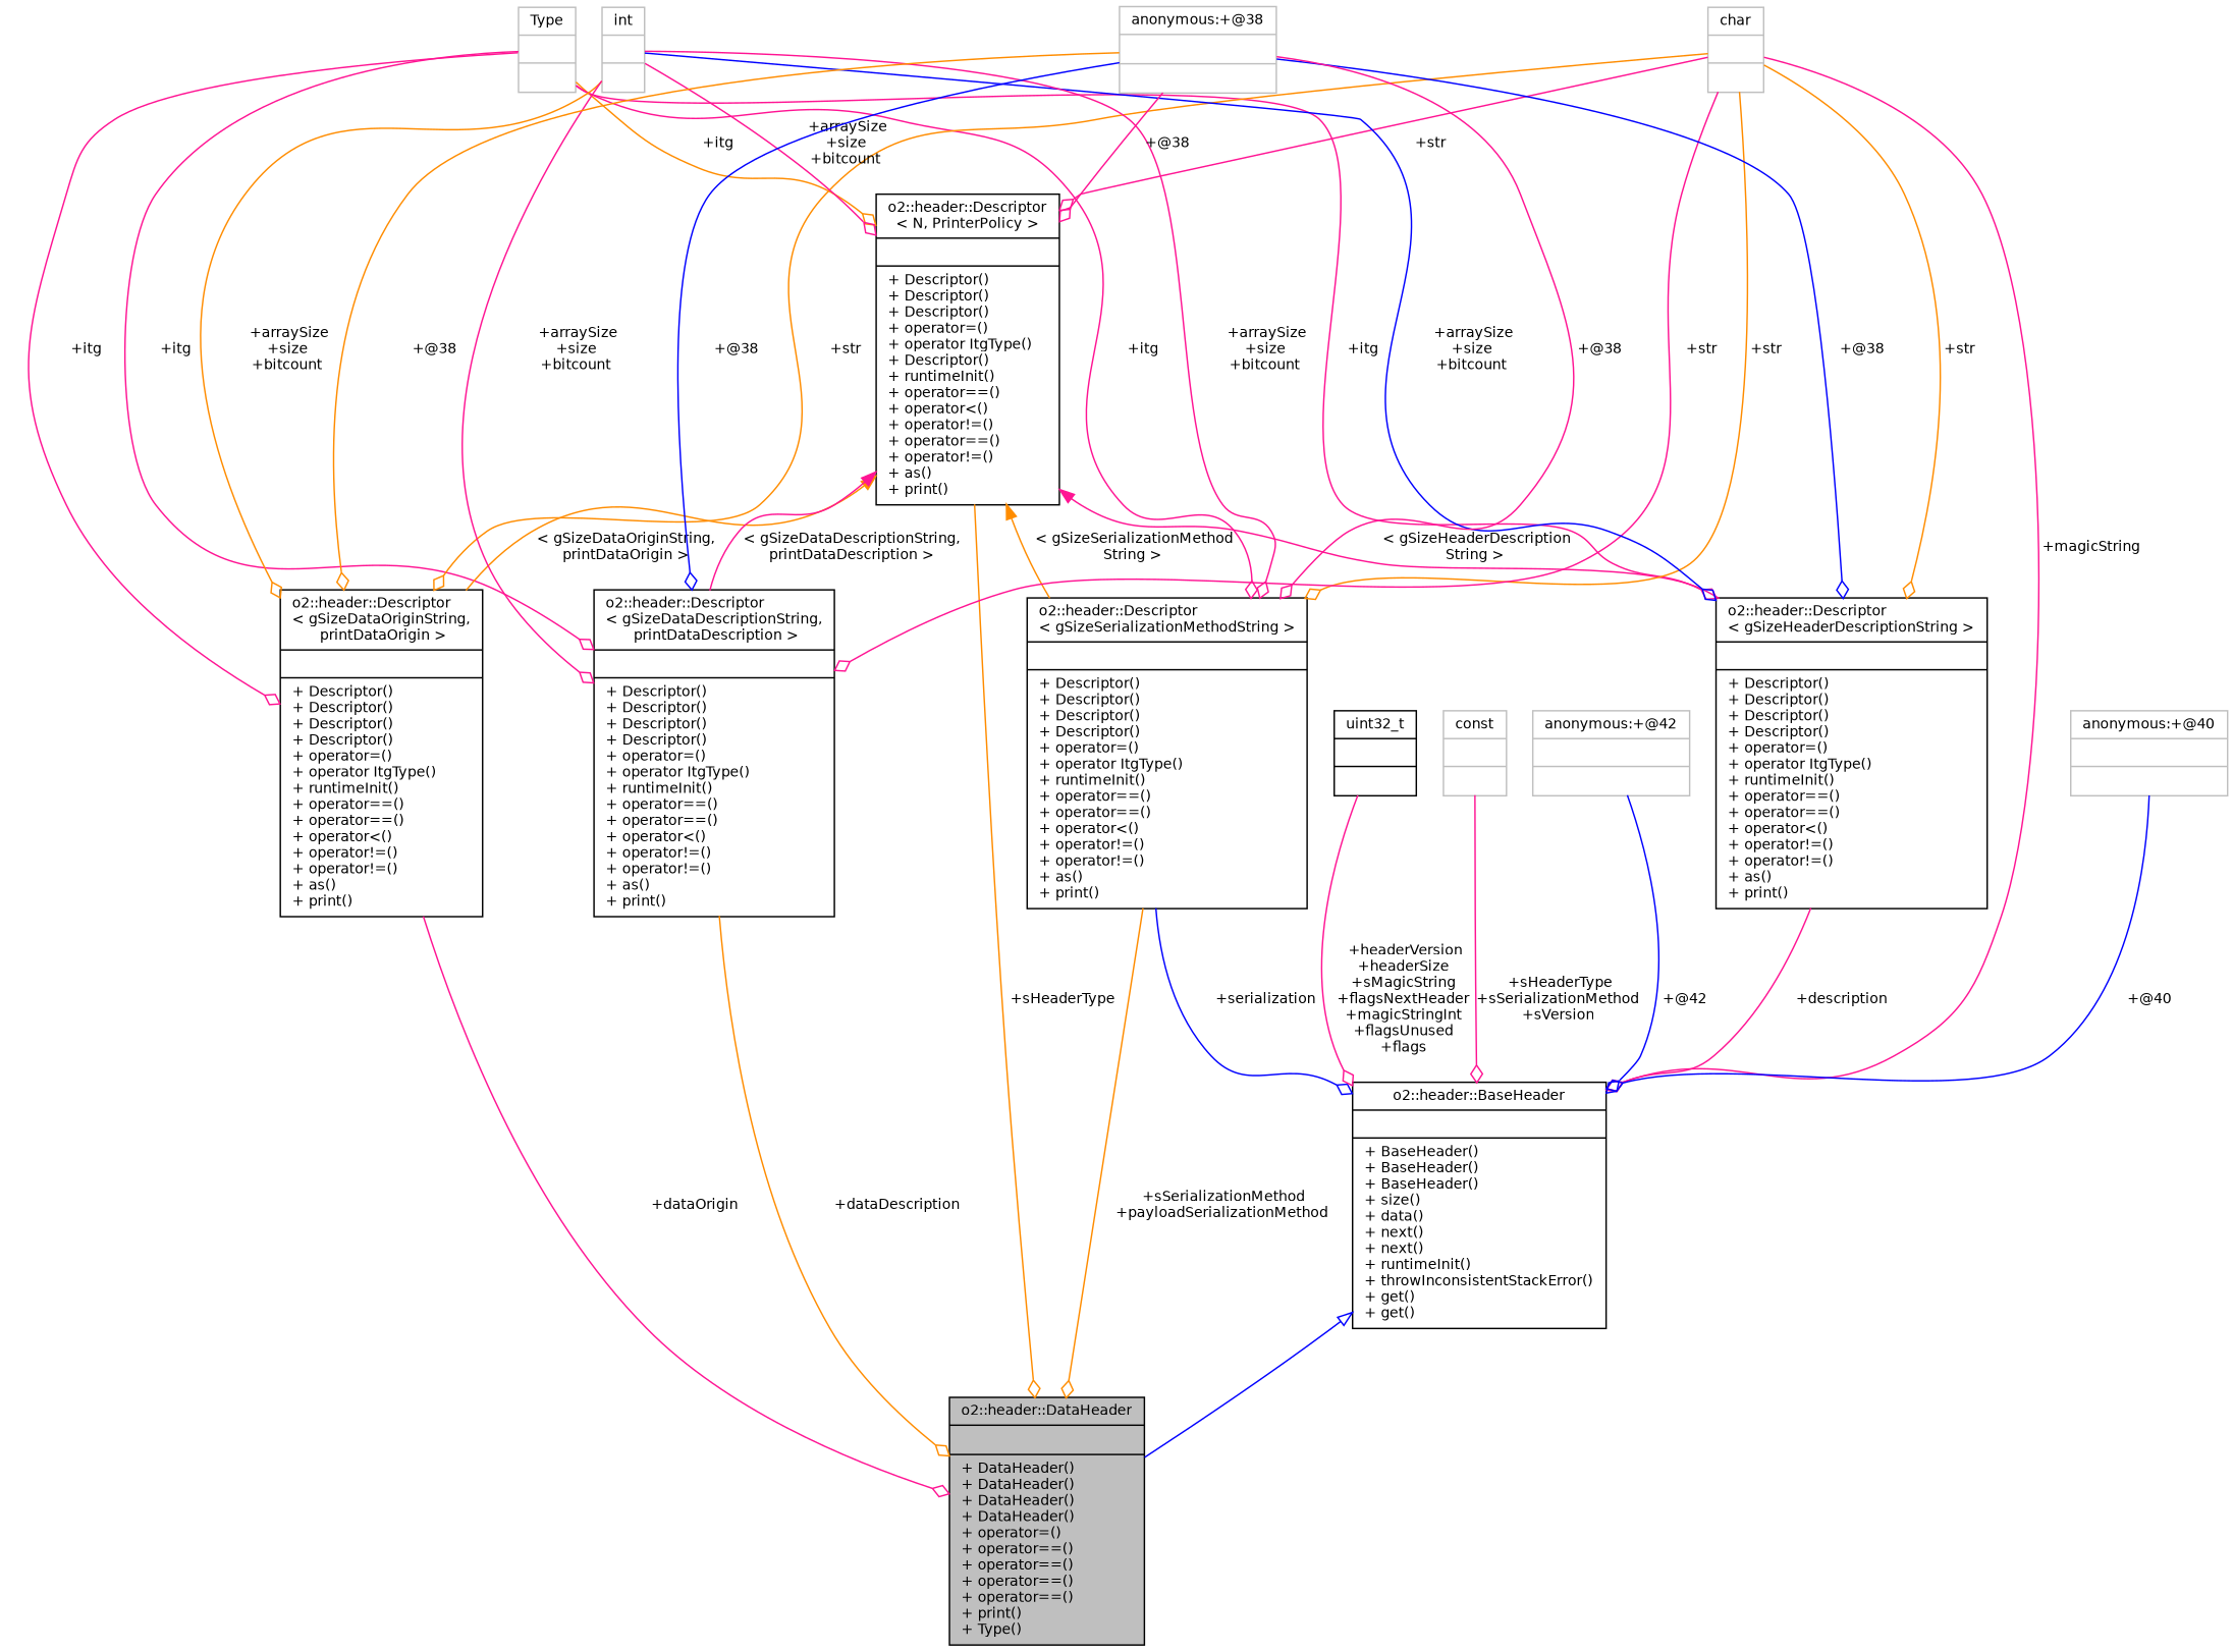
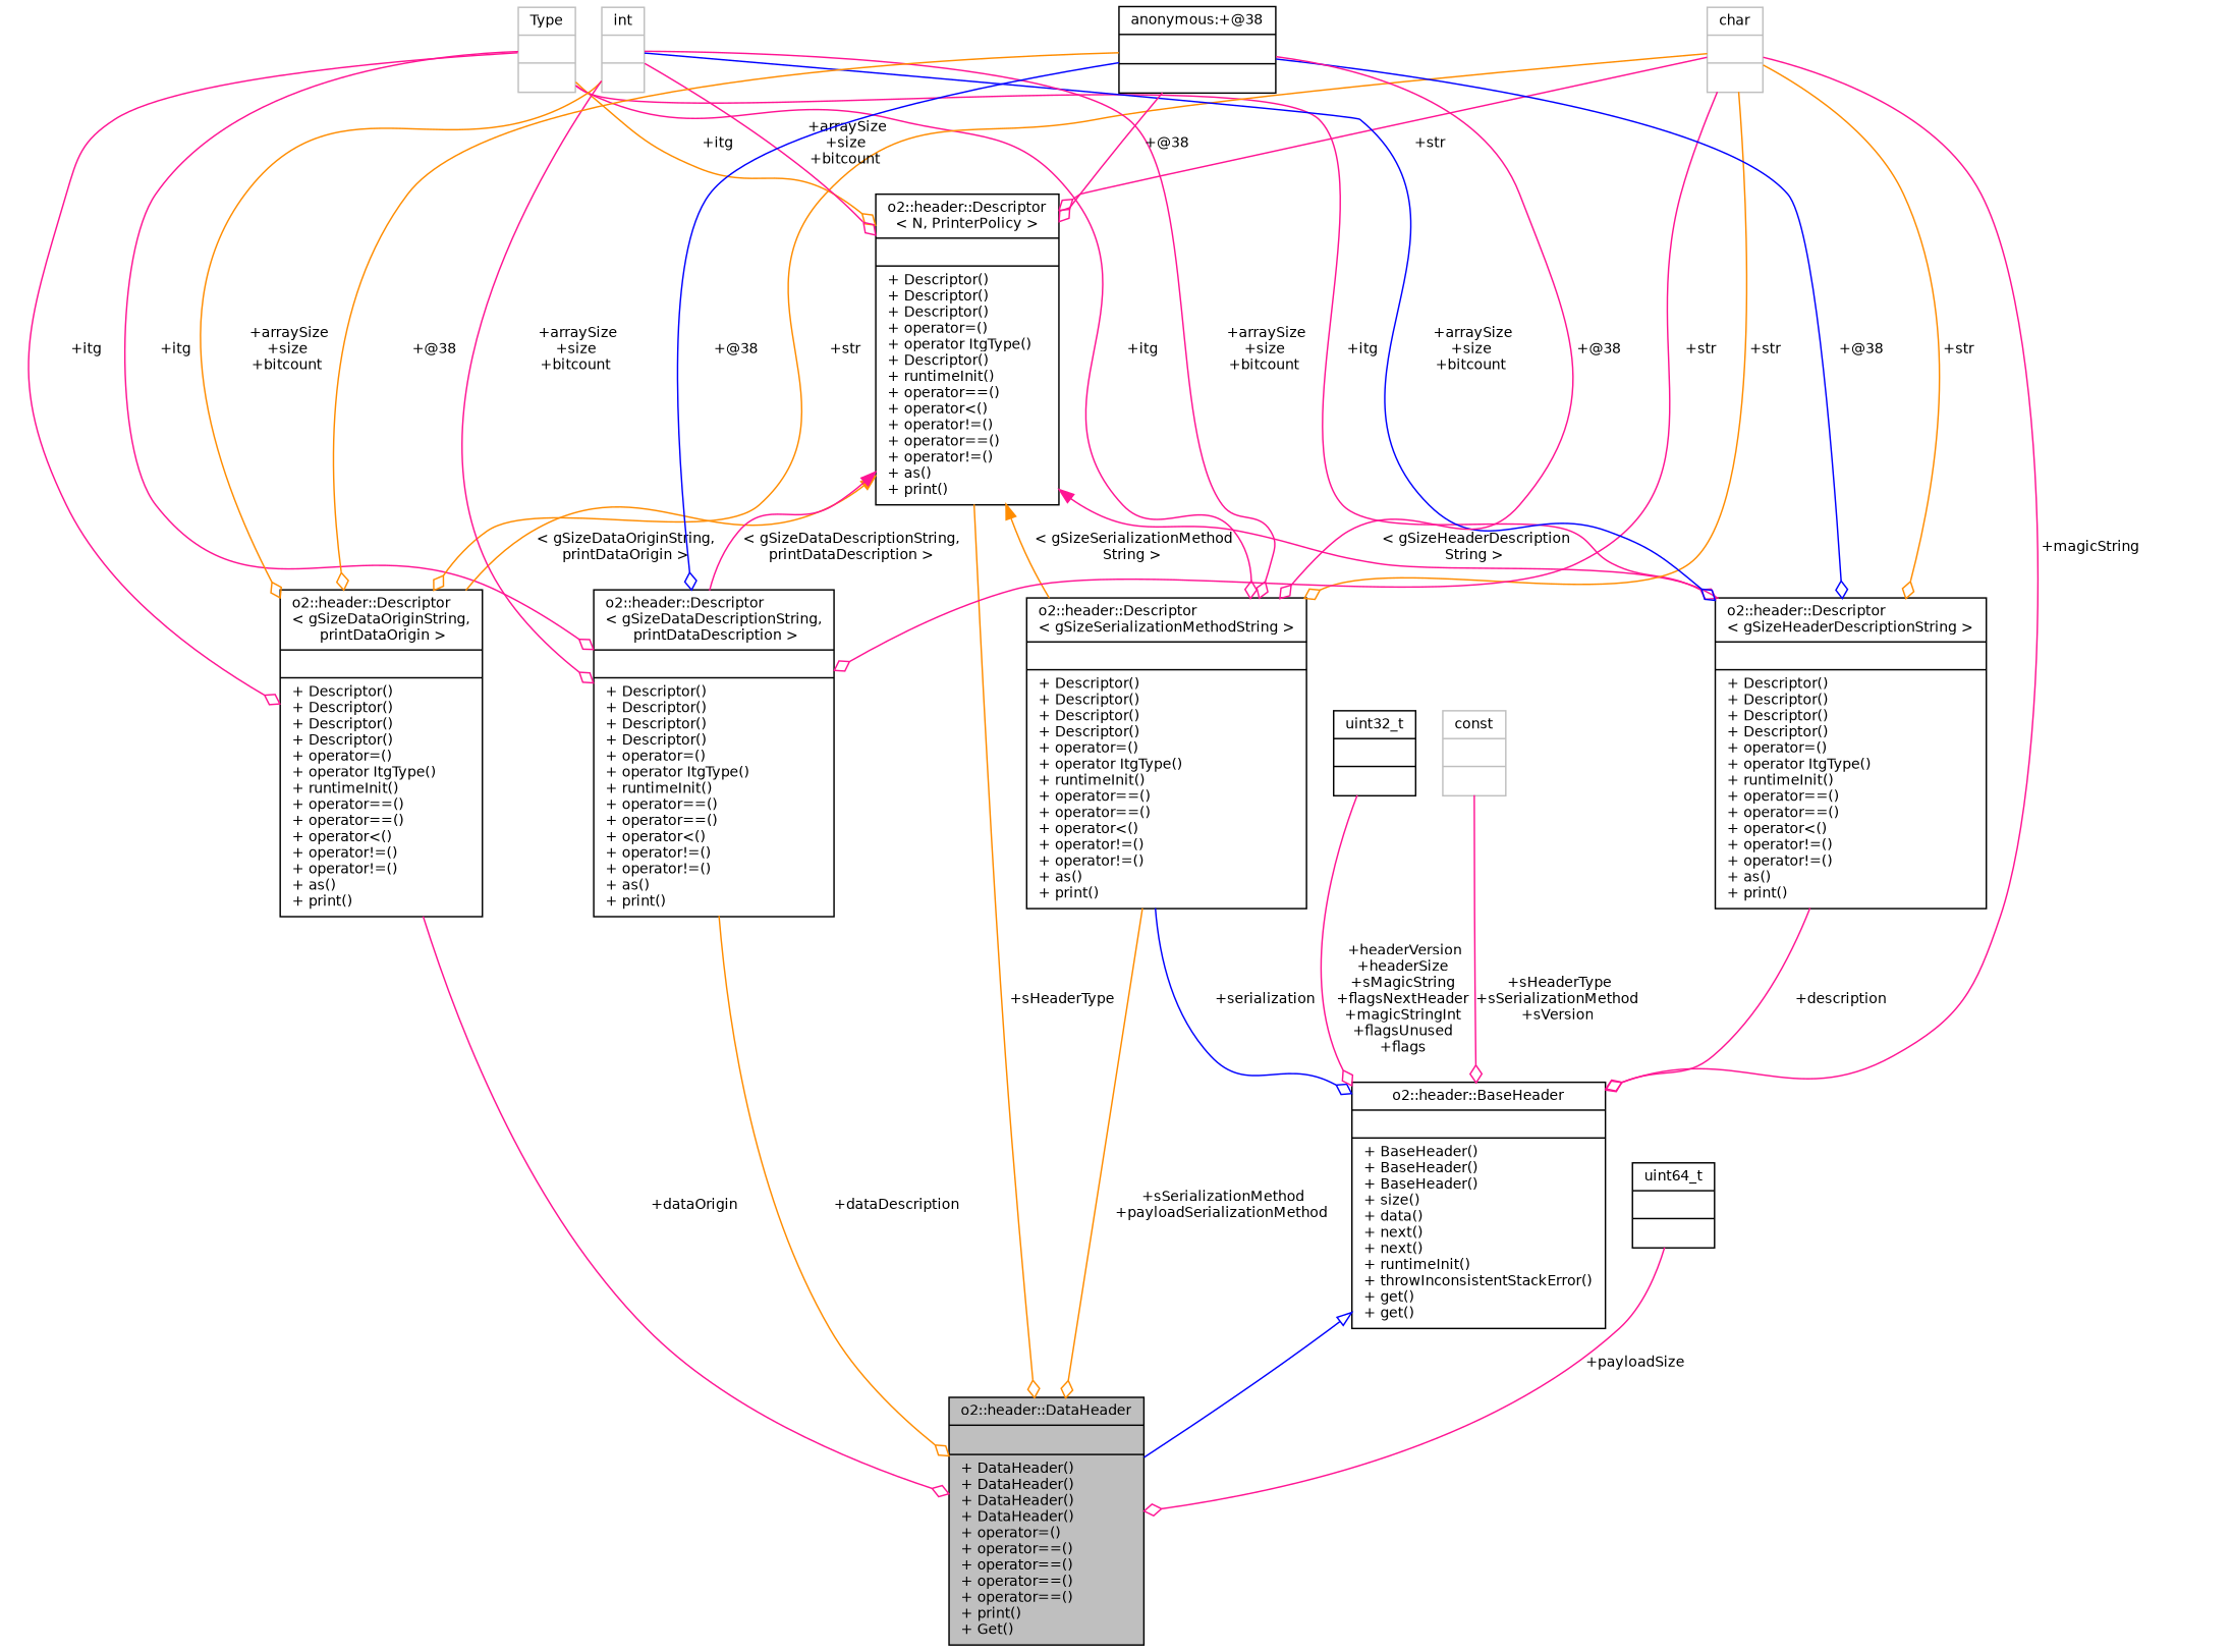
  digraph {
    node [color=black fontname=Helvetica fontsize=10 shape=record]
    edge [color=deeppink fontname=Helvetica fontsize=10 labelfontname=Helvetica labelfontsize=10 style=solid arrowhead=odiamond]
-   n1 [fillcolor=grey75 fontcolor=black height=0.2 label="{o2::header::DataHeader\n||+ DataHeader()\l+ DataHeader()\l+ DataHeader()\l+ DataHeader()\l+ operator=()\l+ operator==()\l+ operator==()\l+ operator==()\l+ operator==()\l+ print()\l+ Type()\l}" style=filled width=0.4]
+   n1 [fillcolor=grey75 fontcolor=black height=0.2 label="{o2::header::DataHeader\n||+ DataHeader()\l+ DataHeader()\l+ DataHeader()\l+ DataHeader()\l+ operator=()\l+ operator==()\l+ operator==()\l+ operator==()\l+ operator==()\l+ print()\l+ Get()\l}" style=filled width=0.4]
    n2 [height=0.2 label="{o2::header::BaseHeader\n||+ BaseHeader()\l+ BaseHeader()\l+ BaseHeader()\l+ size()\l+ data()\l+ next()\l+ next()\l+ runtimeInit()\l+ throwInconsistentStackError()\l+ get()\l+ get()\l}" width=0.4]
    n3 [height=0.2 label="{o2::header::Descriptor\l\< gSizeHeaderDescriptionString \>\n||+ Descriptor()\l+ Descriptor()\l+ Descriptor()\l+ Descriptor()\l+ operator=()\l+ operator ItgType()\l+ runtimeInit()\l+ operator==()\l+ operator==()\l+ operator\<()\l+ operator!=()\l+ operator!=()\l+ as()\l+ print()\l}" width=0.4]
    n4 [color=grey75 height=0.2 label="{Type\n||}" width=0.4]
    n5 [height=0.2 label="{o2::header::Descriptor\l\< N, PrinterPolicy \>\n||+ Descriptor()\l+ Descriptor()\l+ Descriptor()\l+ operator=()\l+ operator ItgType()\l+ Descriptor()\l+ runtimeInit()\l+ operator==()\l+ operator\<()\l+ operator!=()\l+ operator==()\l+ operator!=()\l+ as()\l+ print()\l}" width=0.4]
    n6 [height=0.2 label="{o2::header::Descriptor\l\< gSizeSerializationMethodString \>\n||+ Descriptor()\l+ Descriptor()\l+ Descriptor()\l+ Descriptor()\l+ operator=()\l+ operator ItgType()\l+ runtimeInit()\l+ operator==()\l+ operator==()\l+ operator\<()\l+ operator!=()\l+ operator!=()\l+ as()\l+ print()\l}" width=0.4]
    n7 [height=0.2 label="{o2::header::Descriptor\l\< gSizeDataOriginString,\l printDataOrigin \>\n||+ Descriptor()\l+ Descriptor()\l+ Descriptor()\l+ Descriptor()\l+ operator=()\l+ operator ItgType()\l+ runtimeInit()\l+ operator==()\l+ operator==()\l+ operator\<()\l+ operator!=()\l+ operator!=()\l+ as()\l+ print()\l}" width=0.4]
    n8 [height=0.2 label="{o2::header::Descriptor\l\< gSizeDataDescriptionString,\l printDataDescription \>\n||+ Descriptor()\l+ Descriptor()\l+ Descriptor()\l+ Descriptor()\l+ operator=()\l+ operator ItgType()\l+ runtimeInit()\l+ operator==()\l+ operator==()\l+ operator\<()\l+ operator!=()\l+ operator!=()\l+ as()\l+ print()\l}" width=0.4]
    n9 [color=grey75 height=0.2 label="{char\n||}" width=0.4]
    n10 [color=grey75 height=0.2 label="{int\n||}" width=0.4]
-   n11 [color=grey75 height=0.2 label="{anonymous:+@38\n||}" width=0.4]
-   n12 [color=grey75 height=0.2 label="{anonymous:+@40\n||}" width=0.4]
+   n11 [height=0.2 label="{anonymous:+@38\n||}" width=0.4]
    n13 [height=0.2 label="{uint32_t\n||}" width=0.4]
    n14 [color=grey75 height=0.2 label="{const\n||}" width=0.4]
-   n15 [color=grey75 height=0.2 label="{anonymous:+@42\n||}" width=0.4]
+   n16 [height=0.2 label="{uint64_t\n||}" width=0.4]
    n2 -> n1 [arrowtail=onormal color=blue dir=back arrowhead=""]
    n3 -> n2 [label=" +description"]
    n4 -> n3 [label=" +itg"]
    n4 -> n5 [color=darkorange label=" +itg"]
    n4 -> n6 [label=" +itg"]
    n4 -> n7 [label=" +itg"]
    n4 -> n8 [label=" +itg"]
    n5 -> n1 [color=darkorange label=" +sHeaderType"]
    n5 -> n3 [dir=back label=" \< gSizeHeaderDescription\lString \>" arrowhead=""]
    n5 -> n6 [color=darkorange dir=back label=" \< gSizeSerializationMethod\lString \>" arrowhead=""]
    n5 -> n7 [color=darkorange dir=back label=" \< gSizeDataOriginString,\l printDataOrigin \>" arrowhead=""]
    n5 -> n8 [dir=back label=" \< gSizeDataDescriptionString,\l printDataDescription \>" arrowhead=""]
    n6 -> n1 [color=darkorange label=" +sSerializationMethod\n+payloadSerializationMethod"]
    n6 -> n2 [color=blue label=" +serialization"]
    n7 -> n1 [label=" +dataOrigin"]
    n8 -> n1 [color=darkorange label=" +dataDescription"]
    n9 -> n2 [label=" +magicString"]
    n9 -> n3 [color=darkorange label=" +str"]
    n9 -> n5 [label=" +str"]
    n9 -> n6 [color=darkorange label=" +str"]
    n9 -> n7 [color=darkorange label=" +str"]
    n9 -> n8 [label=" +str"]
    n10 -> n3 [color=blue label=" +arraySize\n+size\n+bitcount"]
    n10 -> n5 [label=" +arraySize\n+size\n+bitcount"]
    n10 -> n6 [label=" +arraySize\n+size\n+bitcount"]
    n10 -> n7 [color=darkorange label=" +arraySize\n+size\n+bitcount"]
    n10 -> n8 [label=" +arraySize\n+size\n+bitcount"]
    n11 -> n3 [color=blue label=" +@38"]
    n11 -> n5 [label=" +@38"]
    n11 -> n6 [label=" +@38"]
    n11 -> n7 [color=darkorange label=" +@38"]
    n11 -> n8 [color=blue label=" +@38"]
-   n12 -> n2 [color=blue label=" +@40"]
    n13 -> n2 [label=" +headerVersion\n+headerSize\n+sMagicString\n+flagsNextHeader\n+magicStringInt\n+flagsUnused\n+flags"]
    n14 -> n2 [label=" +sHeaderType\n+sSerializationMethod\n+sVersion"]
-   n15 -> n2 [color=blue label=" +@42"]
+   n16 -> n1 [label=" +payloadSize"]
  }
